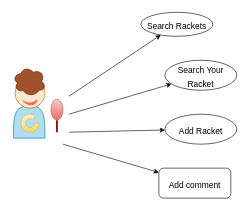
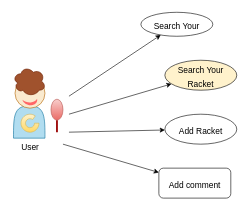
  <mxCell id="0" />
  <mxCell id="1" parent="0" />
  <mxCell id="2" value="" style="shape=actor;whiteSpace=wrap;html=1;fillColor=#b1ddf0;strokeColor=#10739e;" parent="1" vertex="1"><mxGeometry x="21.5" y="140" width="52.5" height="90" as="geometry" /></mxCell>
  <mxCell id="3" value="" style="ellipse;whiteSpace=wrap;html=1;aspect=fixed;fillColor=#FAEACF;strokeColor=#b46504;" parent="1" vertex="1"><mxGeometry x="24" y="130" width="50" height="50" as="geometry" /></mxCell>
  <mxCell id="4" value="" style="ellipse;whiteSpace=wrap;html=1;fillColor=#f8cecc;strokeColor=#b85450;gradientColor=#ea6b66;" parent="1" vertex="1"><mxGeometry x="84" y="165" width="20" height="35" as="geometry" /></mxCell>
  <mxCell id="5" value="" style="endArrow=none;html=1;rounded=0;exitX=0.5;exitY=1;exitDx=0;exitDy=0;strokeWidth=3;strokeColor=#990000;" parent="1" source="4" edge="1"><mxGeometry width="50" height="50" relative="1" as="geometry"><mxPoint x="304" y="230" as="sourcePoint" /><mxPoint x="94" y="220" as="targetPoint" /></mxGeometry></mxCell>
  <mxCell id="6" value="" style="verticalLabelPosition=bottom;verticalAlign=top;html=1;shape=mxgraph.basic.partConcEllipse;startAngle=0.25;endAngle=0.1;arcWidth=0.5;fillColor=#fff2cc;strokeColor=#d6b656;gradientColor=#ffd966;" parent="1" vertex="1"><mxGeometry x="34" y="190" width="30" height="30" as="geometry" /></mxCell>
  <mxCell id="7" value="" style="ellipse;shape=cloud;whiteSpace=wrap;html=1;fillColor=#a0522d;fontColor=#ffffff;strokeColor=#6D1F00;" parent="1" vertex="1"><mxGeometry x="20.25" y="110" width="55" height="50" as="geometry" /></mxCell>
  <mxCell id="8" value="" style="verticalLabelPosition=bottom;verticalAlign=top;html=1;shape=mxgraph.basic.moon;fontSize=20;fillColor=#FF6666;direction=south;rotation=-165;strokeColor=none;" parent="1" vertex="1"><mxGeometry x="36.11" y="161.46" width="25.86" height="15" as="geometry" /></mxCell>
  <mxCell id="9" value="" style="endArrow=classic;html=1;rounded=0;fontSize=20;strokeColor=#000000;strokeWidth=1;" parent="1" target="10" edge="1"><mxGeometry width="50" height="50" relative="1" as="geometry"><mxPoint x="114" y="190" as="sourcePoint" /><mxPoint x="284" y="110" as="targetPoint" /></mxGeometry></mxCell>
- <mxCell id="10" value="&lt;span style=&quot;font-size: 14px&quot;&gt;Search Your Racket&lt;/span&gt;" style="ellipse;whiteSpace=wrap;html=1;fontSize=20;" parent="1" vertex="1"><mxGeometry x="274" y="100" width="120" height="50" as="geometry" /></mxCell>
+ <mxCell id="10" value="&lt;span style=&quot;font-size: 14px&quot;&gt;Search Your Racket&lt;/span&gt;" style="ellipse;whiteSpace=wrap;html=1;fontSize=20;fillColor=#fff2cc;" parent="1" vertex="1"><mxGeometry x="274" y="100" width="120" height="50" as="geometry" /></mxCell>
  <mxCell id="11" value="" style="endArrow=classic;html=1;rounded=0;fontSize=20;strokeColor=#000000;strokeWidth=1;" parent="1" target="12" edge="1"><mxGeometry width="50" height="50" relative="1" as="geometry"><mxPoint x="114" y="220" as="sourcePoint" /><mxPoint x="299" y="230" as="targetPoint" /></mxGeometry></mxCell>
  <mxCell id="12" value="&lt;span style=&quot;font-size: 14px&quot;&gt;Add Racket&lt;/span&gt;" style="ellipse;whiteSpace=wrap;html=1;fontSize=20;" parent="1" vertex="1"><mxGeometry x="274" y="190" width="120" height="50" as="geometry" /></mxCell>
  <mxCell id="13" value="" style="endArrow=classic;html=1;rounded=0;fontSize=20;strokeColor=#000000;strokeWidth=1;" parent="1" target="14" edge="1"><mxGeometry width="50" height="50" relative="1" as="geometry"><mxPoint x="114" y="160" as="sourcePoint" /><mxPoint x="264" y="100" as="targetPoint" /></mxGeometry></mxCell>
- <mxCell id="14" value="&lt;span style=&quot;font-size: 14px&quot;&gt;Search Rackets&lt;/span&gt;" style="ellipse;whiteSpace=wrap;html=1;fontSize=20;" parent="1" vertex="1"><mxGeometry x="234" y="20" width="120" height="40" as="geometry" /></mxCell>
+ <mxCell id="14" value="&lt;span style=&quot;font-size: 14px&quot;&gt;Search Your&lt;/span&gt;" style="ellipse;whiteSpace=wrap;html=1;fontSize=20;" parent="1" vertex="1"><mxGeometry x="234" y="20" width="120" height="40" as="geometry" /></mxCell>
+ <mxCell id="15" value="User" style="text;html=1;align=center;verticalAlign=middle;resizable=0;points=[];autosize=1;strokeColor=none;fillColor=none;fontSize=14;" parent="1" vertex="1"><mxGeometry x="24.04" y="235" width="50" height="20" as="geometry" /></mxCell>
  <mxCell id="16" value="" style="endArrow=classic;html=1;rounded=0;fontSize=20;strokeColor=#000000;strokeWidth=1;" parent="1" target="17" edge="1"><mxGeometry width="50" height="50" relative="1" as="geometry"><mxPoint x="104" y="240" as="sourcePoint" /><mxPoint x="289" y="290" as="targetPoint" /></mxGeometry></mxCell>
  <mxCell id="17" value="&lt;span style=&quot;font-size: 14px&quot;&gt;Add comment&lt;/span&gt;" style="whiteSpace=wrap;html=1;fontSize=20;rounded=1;" parent="1" vertex="1"><mxGeometry x="264" y="280" width="120" height="50" as="geometry" /></mxCell>
